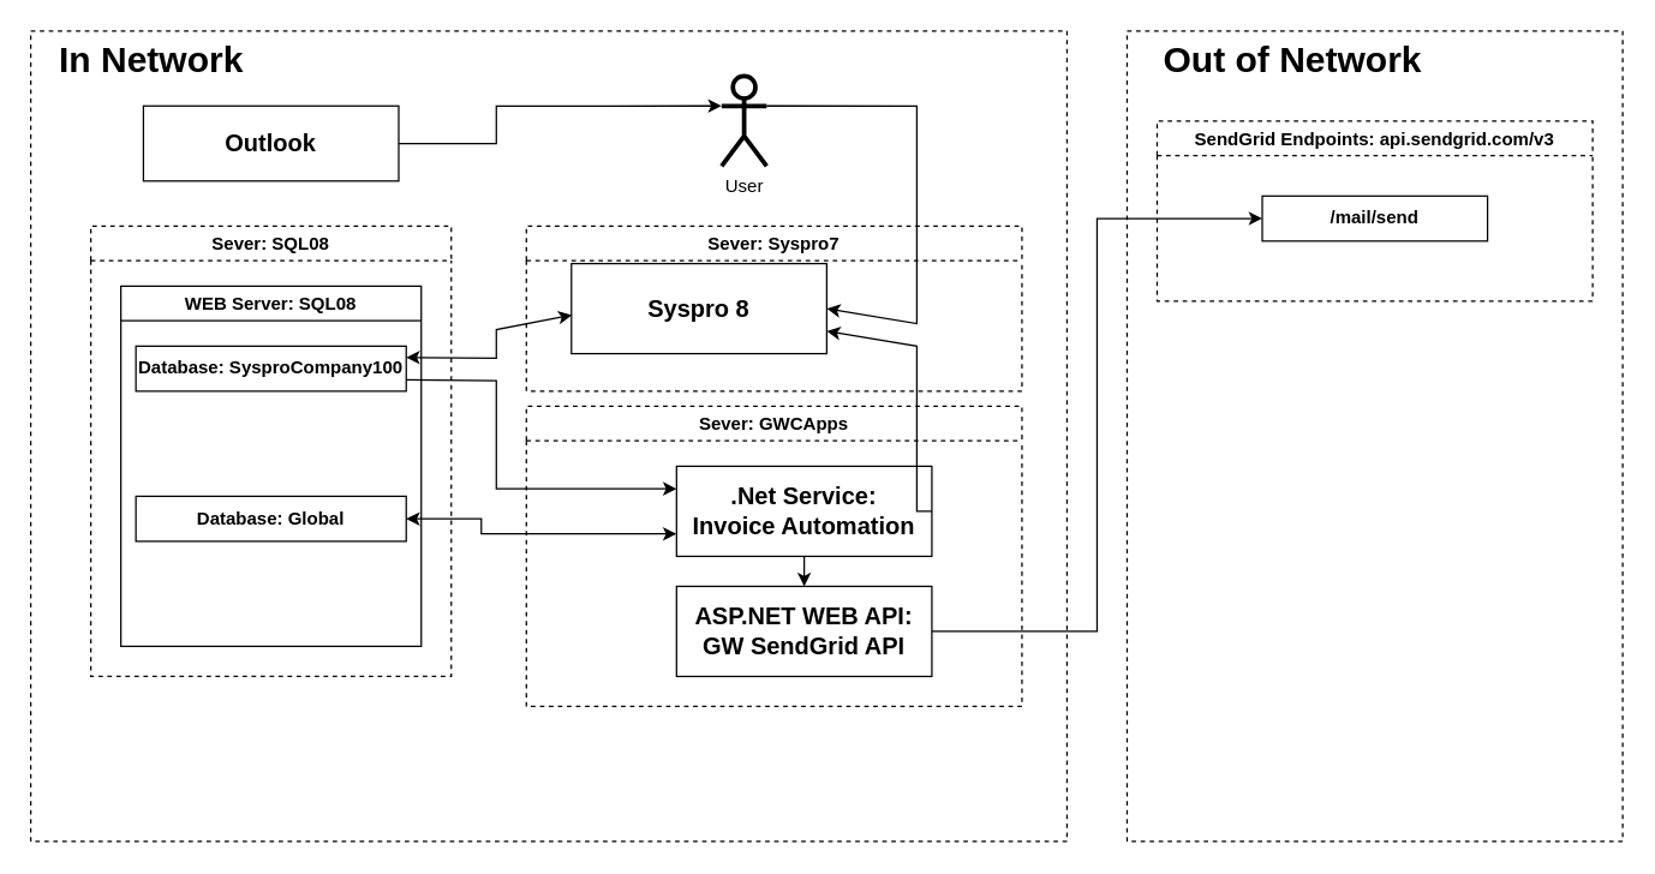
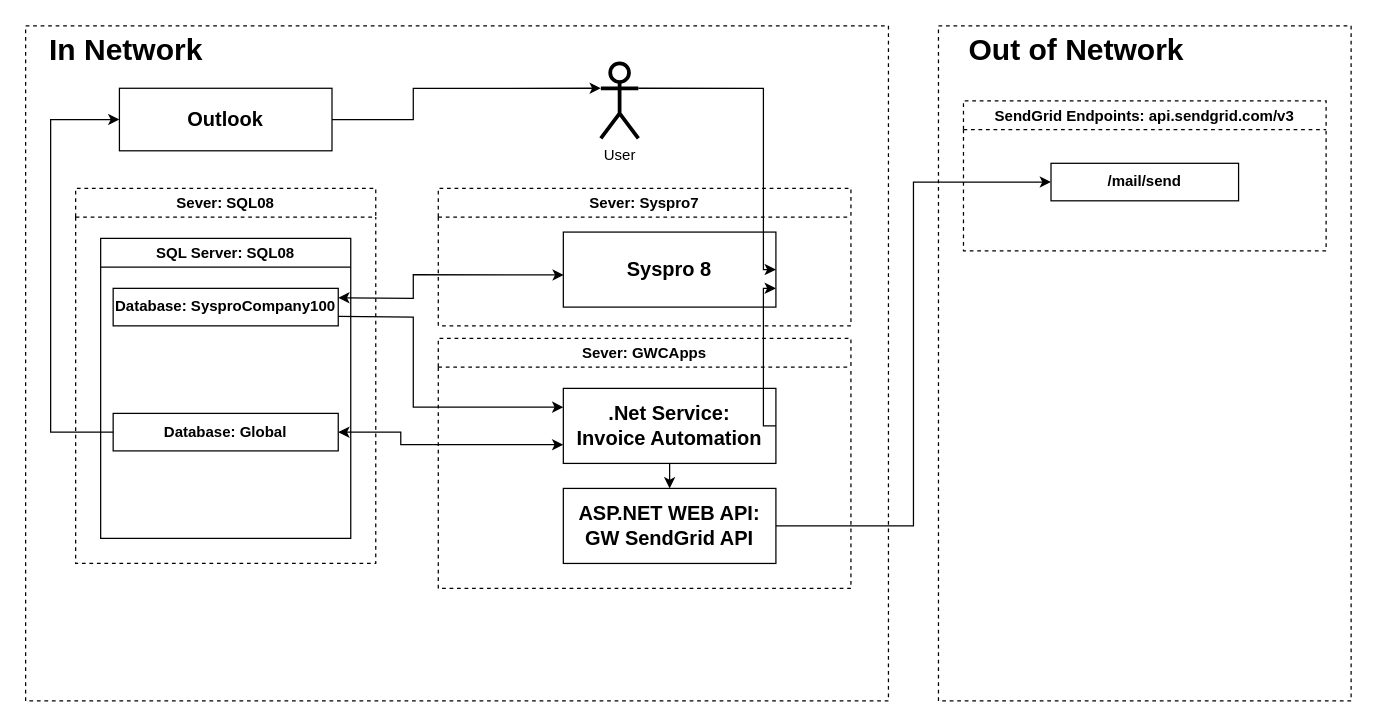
  <mxCell id="0" />
  <mxCell id="1" parent="0" />
  <mxCell id="2" value="" style="rounded=0;whiteSpace=wrap;html=1;dashed=1;align=left;" parent="1" vertex="1"><mxGeometry x="20" y="20" width="690" height="540" as="geometry" /></mxCell>
  <mxCell id="3" value="Sever: SQL08" style="swimlane;startSize=23;dashed=1;" parent="1" vertex="1"><mxGeometry x="60" y="150" width="240" height="300" as="geometry"><mxRectangle x="30" y="180" width="80" height="30" as="alternateBounds" /></mxGeometry></mxCell>
- <mxCell id="4" value="WEB Server: SQL08" style="swimlane;startSize=23;" parent="3" vertex="1"><mxGeometry x="20" y="40" width="200" height="240" as="geometry"><mxRectangle x="30" y="180" width="80" height="30" as="alternateBounds" /></mxGeometry></mxCell>
+ <mxCell id="4" value="SQL Server: SQL08" style="swimlane;startSize=23;" parent="3" vertex="1"><mxGeometry x="20" y="40" width="200" height="240" as="geometry"><mxRectangle x="30" y="180" width="80" height="30" as="alternateBounds" /></mxGeometry></mxCell>
  <mxCell id="5" value="&lt;b&gt;Database: SysproCompany100&lt;/b&gt;" style="rounded=0;whiteSpace=wrap;html=1;align=center;" parent="4" vertex="1"><mxGeometry x="10" y="40" width="180" height="30" as="geometry" /></mxCell>
  <mxCell id="6" value="&lt;b&gt;Database: Global&lt;/b&gt;" style="rounded=0;whiteSpace=wrap;html=1;align=center;" vertex="1" parent="4"><mxGeometry x="10" y="140" width="180" height="30" as="geometry" /></mxCell>
  <mxCell id="7" value="Sever: GWCApps" style="swimlane;startSize=23;dashed=1;" parent="1" vertex="1"><mxGeometry x="350" y="270" width="330" height="200" as="geometry"><mxRectangle x="30" y="180" width="80" height="30" as="alternateBounds" /></mxGeometry></mxCell>
  <mxCell id="8" value="&lt;b&gt;&lt;font style=&quot;font-size: 16px;&quot;&gt;ASP.NET WEB API:&lt;br&gt;GW SendGrid API&lt;br&gt;&lt;/font&gt;&lt;/b&gt;" style="rounded=0;whiteSpace=wrap;html=1;" parent="7" vertex="1"><mxGeometry x="100" y="120" width="170" height="60" as="geometry" /></mxCell>
  <mxCell id="9" style="edgeStyle=none;rounded=0;html=1;exitX=0.5;exitY=1;exitDx=0;exitDy=0;entryX=0.5;entryY=0;entryDx=0;entryDy=0;startArrow=none;startFill=0;endArrow=classic;endFill=1;" edge="1" parent="7" source="10" target="8"><mxGeometry relative="1" as="geometry" /></mxCell>
  <mxCell id="10" value="&lt;b&gt;&lt;font style=&quot;font-size: 16px;&quot;&gt;.Net Service:&lt;br&gt;Invoice Automation&lt;br&gt;&lt;/font&gt;&lt;/b&gt;" style="rounded=0;whiteSpace=wrap;html=1;" parent="7" vertex="1"><mxGeometry x="100" y="40" width="170" height="60" as="geometry" /></mxCell>
  <mxCell id="11" value="In Network" style="text;strokeColor=none;fillColor=none;html=1;fontSize=24;fontStyle=1;verticalAlign=middle;align=center;dashed=1;" parent="1" vertex="1"><mxGeometry x="50" y="20" width="100" height="40" as="geometry" /></mxCell>
  <mxCell id="12" value="" style="rounded=0;whiteSpace=wrap;html=1;dashed=1;align=left;" parent="1" vertex="1"><mxGeometry x="750" y="20" width="330" height="540" as="geometry" /></mxCell>
  <mxCell id="13" value="Out of Network" style="text;strokeColor=none;fillColor=none;html=1;fontSize=24;fontStyle=1;verticalAlign=middle;align=center;dashed=1;" parent="1" vertex="1"><mxGeometry x="810" y="20" width="100" height="40" as="geometry" /></mxCell>
  <mxCell id="14" value="Sever: Syspro7" style="swimlane;startSize=23;dashed=1;" parent="1" vertex="1"><mxGeometry x="350" y="150" width="330" height="110" as="geometry"><mxRectangle x="30" y="180" width="80" height="30" as="alternateBounds" /></mxGeometry></mxCell>
- <mxCell id="15" value="&lt;b&gt;&lt;font style=&quot;font-size: 16px;&quot;&gt;Syspro 8&lt;/font&gt;&lt;/b&gt;" style="rounded=0;whiteSpace=wrap;html=1;" parent="14" vertex="1"><mxGeometry x="30" y="25" width="170" height="60" as="geometry" /></mxCell>
+ <mxCell id="15" value="&lt;b&gt;&lt;font style=&quot;font-size: 16px;&quot;&gt;Syspro 8&lt;/font&gt;&lt;/b&gt;" style="rounded=0;whiteSpace=wrap;html=1;" parent="14" vertex="1"><mxGeometry x="100" y="35" width="170" height="60" as="geometry" /></mxCell>
  <mxCell id="16" value="SendGrid Endpoints: api.sendgrid.com/v3" style="swimlane;startSize=23;dashed=1;" vertex="1" parent="1"><mxGeometry x="770" y="80" width="290" height="120" as="geometry"><mxRectangle x="30" y="180" width="80" height="30" as="alternateBounds" /></mxGeometry></mxCell>
  <mxCell id="17" value="&lt;b&gt;&lt;font style=&quot;font-size: 12px;&quot;&gt;/mail/send&lt;br&gt;&lt;/font&gt;&lt;/b&gt;" style="rounded=0;whiteSpace=wrap;html=1;" vertex="1" parent="1"><mxGeometry x="840" y="130" width="150" height="30" as="geometry" /></mxCell>
  <mxCell id="18" style="edgeStyle=none;rounded=0;html=1;exitX=1;exitY=0.5;exitDx=0;exitDy=0;entryX=0;entryY=0.5;entryDx=0;entryDy=0;fontSize=12;startArrow=none;startFill=0;endArrow=classic;endFill=1;" edge="1" parent="1" source="8" target="17"><mxGeometry relative="1" as="geometry"><Array as="points"><mxPoint x="730" y="420" /><mxPoint x="730" y="145" /></Array></mxGeometry></mxCell>
  <mxCell id="19" style="edgeStyle=none;rounded=0;html=1;exitX=1;exitY=0.75;exitDx=0;exitDy=0;entryX=0;entryY=0.25;entryDx=0;entryDy=0;fontSize=12;startArrow=none;startFill=0;endArrow=classic;endFill=1;" edge="1" parent="1" source="5" target="10"><mxGeometry relative="1" as="geometry"><Array as="points"><mxPoint x="330" y="253" /><mxPoint x="330" y="325" /></Array></mxGeometry></mxCell>
  <mxCell id="20" style="edgeStyle=none;rounded=0;html=1;exitX=1;exitY=0.25;exitDx=0;exitDy=0;entryX=0.002;entryY=0.572;entryDx=0;entryDy=0;entryPerimeter=0;fontSize=12;startArrow=classic;startFill=1;endArrow=classic;endFill=1;" edge="1" parent="1" source="5" target="15"><mxGeometry relative="1" as="geometry"><Array as="points"><mxPoint x="330" y="238" /><mxPoint x="330" y="219" /></Array></mxGeometry></mxCell>
  <mxCell id="21" style="edgeStyle=none;rounded=0;html=1;exitX=1;exitY=0.333;exitDx=0;exitDy=0;exitPerimeter=0;fontSize=12;startArrow=none;startFill=0;endArrow=classic;endFill=1;entryX=1;entryY=0.5;entryDx=0;entryDy=0;" edge="1" parent="1" source="22" target="15"><mxGeometry relative="1" as="geometry"><Array as="points"><mxPoint x="610" y="70" /><mxPoint x="610" y="215" /></Array></mxGeometry></mxCell>
  <mxCell id="22" value="User" style="shape=umlActor;verticalLabelPosition=bottom;verticalAlign=top;html=1;outlineConnect=0;fontSize=12;strokeWidth=3;" vertex="1" parent="1"><mxGeometry x="480" y="50" width="30" height="60" as="geometry" /></mxCell>
  <mxCell id="23" style="edgeStyle=none;rounded=0;html=1;exitX=1;exitY=0.5;exitDx=0;exitDy=0;entryX=1;entryY=0.75;entryDx=0;entryDy=0;fontSize=12;startArrow=none;startFill=0;endArrow=classic;endFill=1;" edge="1" parent="1" source="10" target="15"><mxGeometry relative="1" as="geometry"><Array as="points"><mxPoint x="610" y="340" /><mxPoint x="610" y="230" /></Array></mxGeometry></mxCell>
  <mxCell id="24" style="edgeStyle=none;rounded=0;html=1;exitX=0;exitY=0.75;exitDx=0;exitDy=0;entryX=1;entryY=0.5;entryDx=0;entryDy=0;fontSize=12;startArrow=classic;startFill=1;endArrow=classic;endFill=1;" edge="1" parent="1" source="10" target="6"><mxGeometry relative="1" as="geometry"><Array as="points"><mxPoint x="320" y="355" /><mxPoint x="320" y="345" /></Array></mxGeometry></mxCell>
  <mxCell id="25" style="edgeStyle=none;rounded=0;html=1;exitX=1;exitY=0.5;exitDx=0;exitDy=0;entryX=0;entryY=0.333;entryDx=0;entryDy=0;entryPerimeter=0;fontSize=12;startArrow=none;startFill=0;endArrow=classic;endFill=1;" edge="1" parent="1" source="26" target="22"><mxGeometry relative="1" as="geometry"><Array as="points"><mxPoint x="330" y="95" /><mxPoint x="330" y="70" /></Array></mxGeometry></mxCell>
  <mxCell id="26" value="&lt;b&gt;&lt;font style=&quot;font-size: 16px;&quot;&gt;Outlook&lt;/font&gt;&lt;/b&gt;" style="rounded=0;whiteSpace=wrap;html=1;" vertex="1" parent="1"><mxGeometry x="95" y="70" width="170" height="50" as="geometry" /></mxCell>
+ <mxCell id="27" style="edgeStyle=none;rounded=0;html=1;exitX=0;exitY=0.5;exitDx=0;exitDy=0;entryX=0;entryY=0.5;entryDx=0;entryDy=0;fontSize=12;startArrow=none;startFill=0;endArrow=classic;endFill=1;" edge="1" parent="1" source="6" target="26"><mxGeometry relative="1" as="geometry"><Array as="points"><mxPoint x="40" y="345" /><mxPoint x="40" y="95" /></Array></mxGeometry></mxCell>
